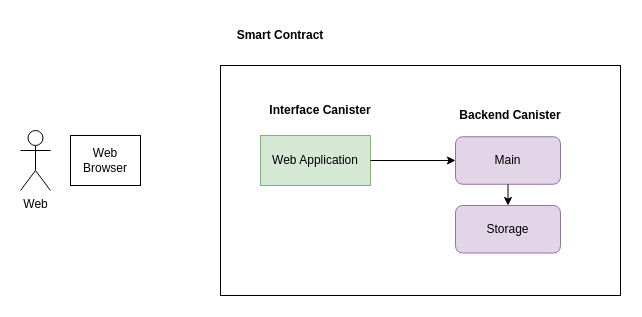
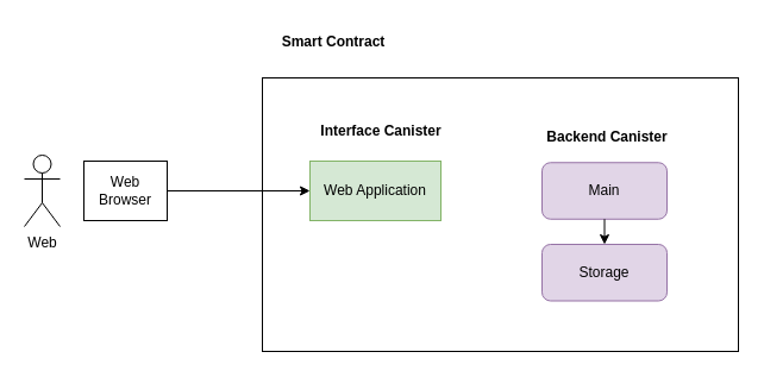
  <mxCell id="0" />
  <mxCell id="1" parent="0" />
  <mxCell id="2" value="" style="rounded=0;whiteSpace=wrap;html=1;" vertex="1" parent="1"><mxGeometry x="220" y="65" width="400" height="230" as="geometry" /></mxCell>
  <mxCell id="3" value="Web" style="shape=umlActor;verticalLabelPosition=bottom;verticalAlign=top;html=1;outlineConnect=0;" vertex="1" parent="1"><mxGeometry x="20" y="130" width="30" height="60" as="geometry" /></mxCell>
  <mxCell id="4" value="Web Application" style="rounded=0;whiteSpace=wrap;html=1;fillColor=#d5e8d4;strokeColor=#82b366;" vertex="1" parent="1"><mxGeometry x="260" y="135" width="110" height="50" as="geometry" /></mxCell>
  <mxCell id="5" value="Main" style="rounded=1;whiteSpace=wrap;html=1;fillColor=#e1d5e7;strokeColor=#9673a6;" vertex="1" parent="1"><mxGeometry x="455" y="136.25" width="105" height="47.5" as="geometry" /></mxCell>
  <mxCell id="6" value="&lt;b&gt;Interface Canister&lt;/b&gt;" style="text;html=1;strokeColor=none;fillColor=none;align=center;verticalAlign=middle;whiteSpace=wrap;rounded=0;" vertex="1" parent="1"><mxGeometry x="260" y="95" width="120" height="30" as="geometry" /></mxCell>
  <mxCell id="7" value="&lt;b&gt;Backend Canister&lt;/b&gt;" style="text;html=1;strokeColor=none;fillColor=none;align=center;verticalAlign=middle;whiteSpace=wrap;rounded=0;" vertex="1" parent="1"><mxGeometry x="450" y="100" width="120" height="30" as="geometry" /></mxCell>
  <mxCell id="8" value="&lt;b&gt;Smart Contract&lt;/b&gt;" style="text;html=1;strokeColor=none;fillColor=none;align=center;verticalAlign=middle;whiteSpace=wrap;rounded=0;" vertex="1" parent="1"><mxGeometry x="220" y="20" width="120" height="30" as="geometry" /></mxCell>
  <mxCell id="9" value="Web Browser" style="rounded=0;whiteSpace=wrap;html=1;" vertex="1" parent="1"><mxGeometry x="70" y="135" width="70" height="50" as="geometry" /></mxCell>
- <mxCell id="11" value="" style="endArrow=classic;html=1;rounded=0;exitX=1;exitY=0.5;exitDx=0;exitDy=0;entryX=0;entryY=0.5;entryDx=0;entryDy=0;" edge="1" parent="1" source="4" target="5"><mxGeometry width="50" height="50" relative="1" as="geometry"><mxPoint x="370" y="305" as="sourcePoint" /><mxPoint x="420" y="255" as="targetPoint" /></mxGeometry></mxCell>
+ <mxCell id="10" value="" style="endArrow=classic;html=1;rounded=0;exitX=1;exitY=0.5;exitDx=0;exitDy=0;" edge="1" parent="1" source="9" target="4"><mxGeometry width="50" height="50" relative="1" as="geometry"><mxPoint x="370" y="305" as="sourcePoint" /><mxPoint x="420" y="255" as="targetPoint" /></mxGeometry></mxCell>
  <mxCell id="12" value="Storage" style="rounded=1;whiteSpace=wrap;html=1;fillColor=#e1d5e7;strokeColor=#9673a6;" vertex="1" parent="1"><mxGeometry x="455" y="205" width="105" height="47.5" as="geometry" /></mxCell>
  <mxCell id="13" value="" style="endArrow=classic;html=1;rounded=0;entryX=0.5;entryY=0;entryDx=0;entryDy=0;exitX=0.5;exitY=1;exitDx=0;exitDy=0;" edge="1" parent="1" source="5" target="12"><mxGeometry width="50" height="50" relative="1" as="geometry"><mxPoint x="370" y="305" as="sourcePoint" /><mxPoint x="420" y="255" as="targetPoint" /></mxGeometry></mxCell>
